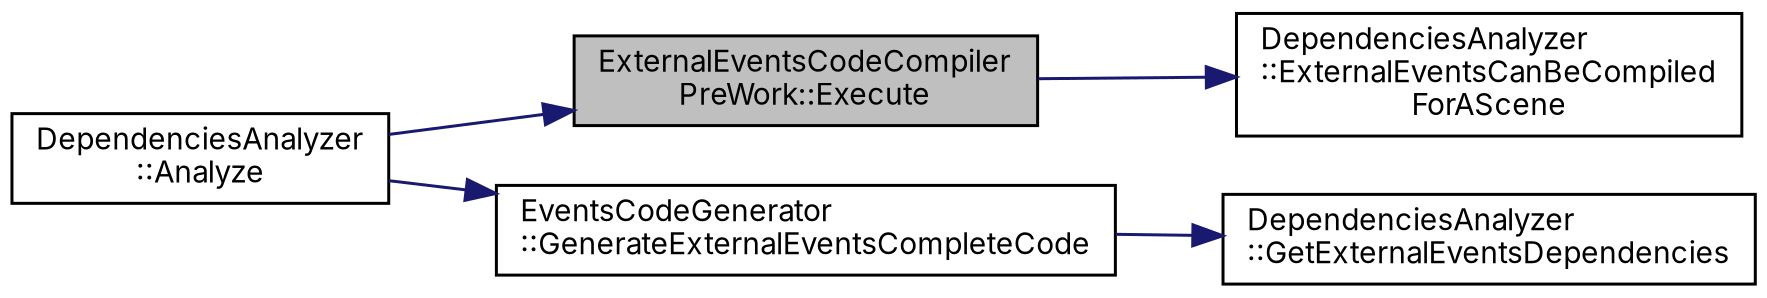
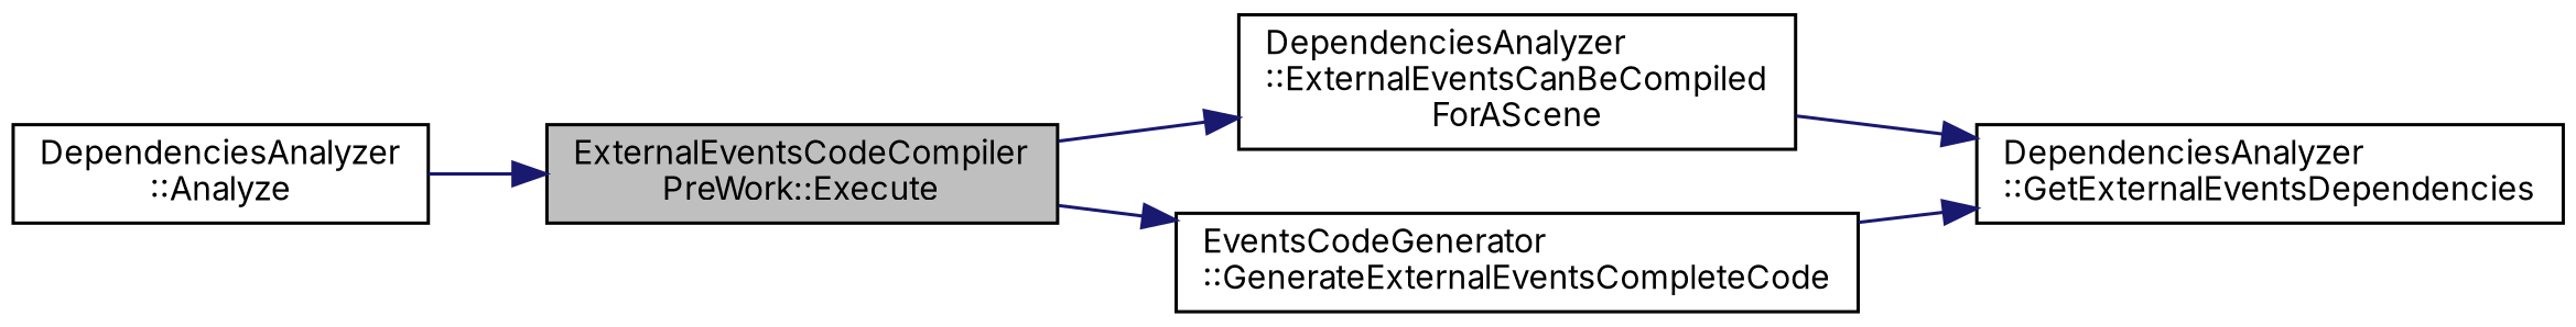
  digraph {
    fontname=Inter
    rankdir=LR
    node [color=black fillcolor=white fontname=Inter fontsize=10 shape=record style=filled]
    edge [color=midnightblue fontname=Inter fontsize=10 labelfontname=Helvetica labelfontsize=10 style=solid]
    n1 [fillcolor=grey75 fontcolor=black height=0.2 label="ExternalEventsCodeCompiler\lPreWork::Execute" width=0.4]
    n2 [height=0.2 label="DependenciesAnalyzer\l::ExternalEventsCanBeCompiled\lForAScene" width=0.4]
    n3 [height=0.2 label="EventsCodeGenerator\l::GenerateExternalEventsCompleteCode" width=0.4]
    n4 [height=0.2 label="DependenciesAnalyzer\l::Analyze" width=0.4]
    n5 [height=0.2 label="DependenciesAnalyzer\l::GetExternalEventsDependencies" width=0.4]
    n1 -> n2
-   n4 -> n3
+   n1 -> n3
+   n2 -> n5
    n3 -> n5
    n4 -> n1
  }
